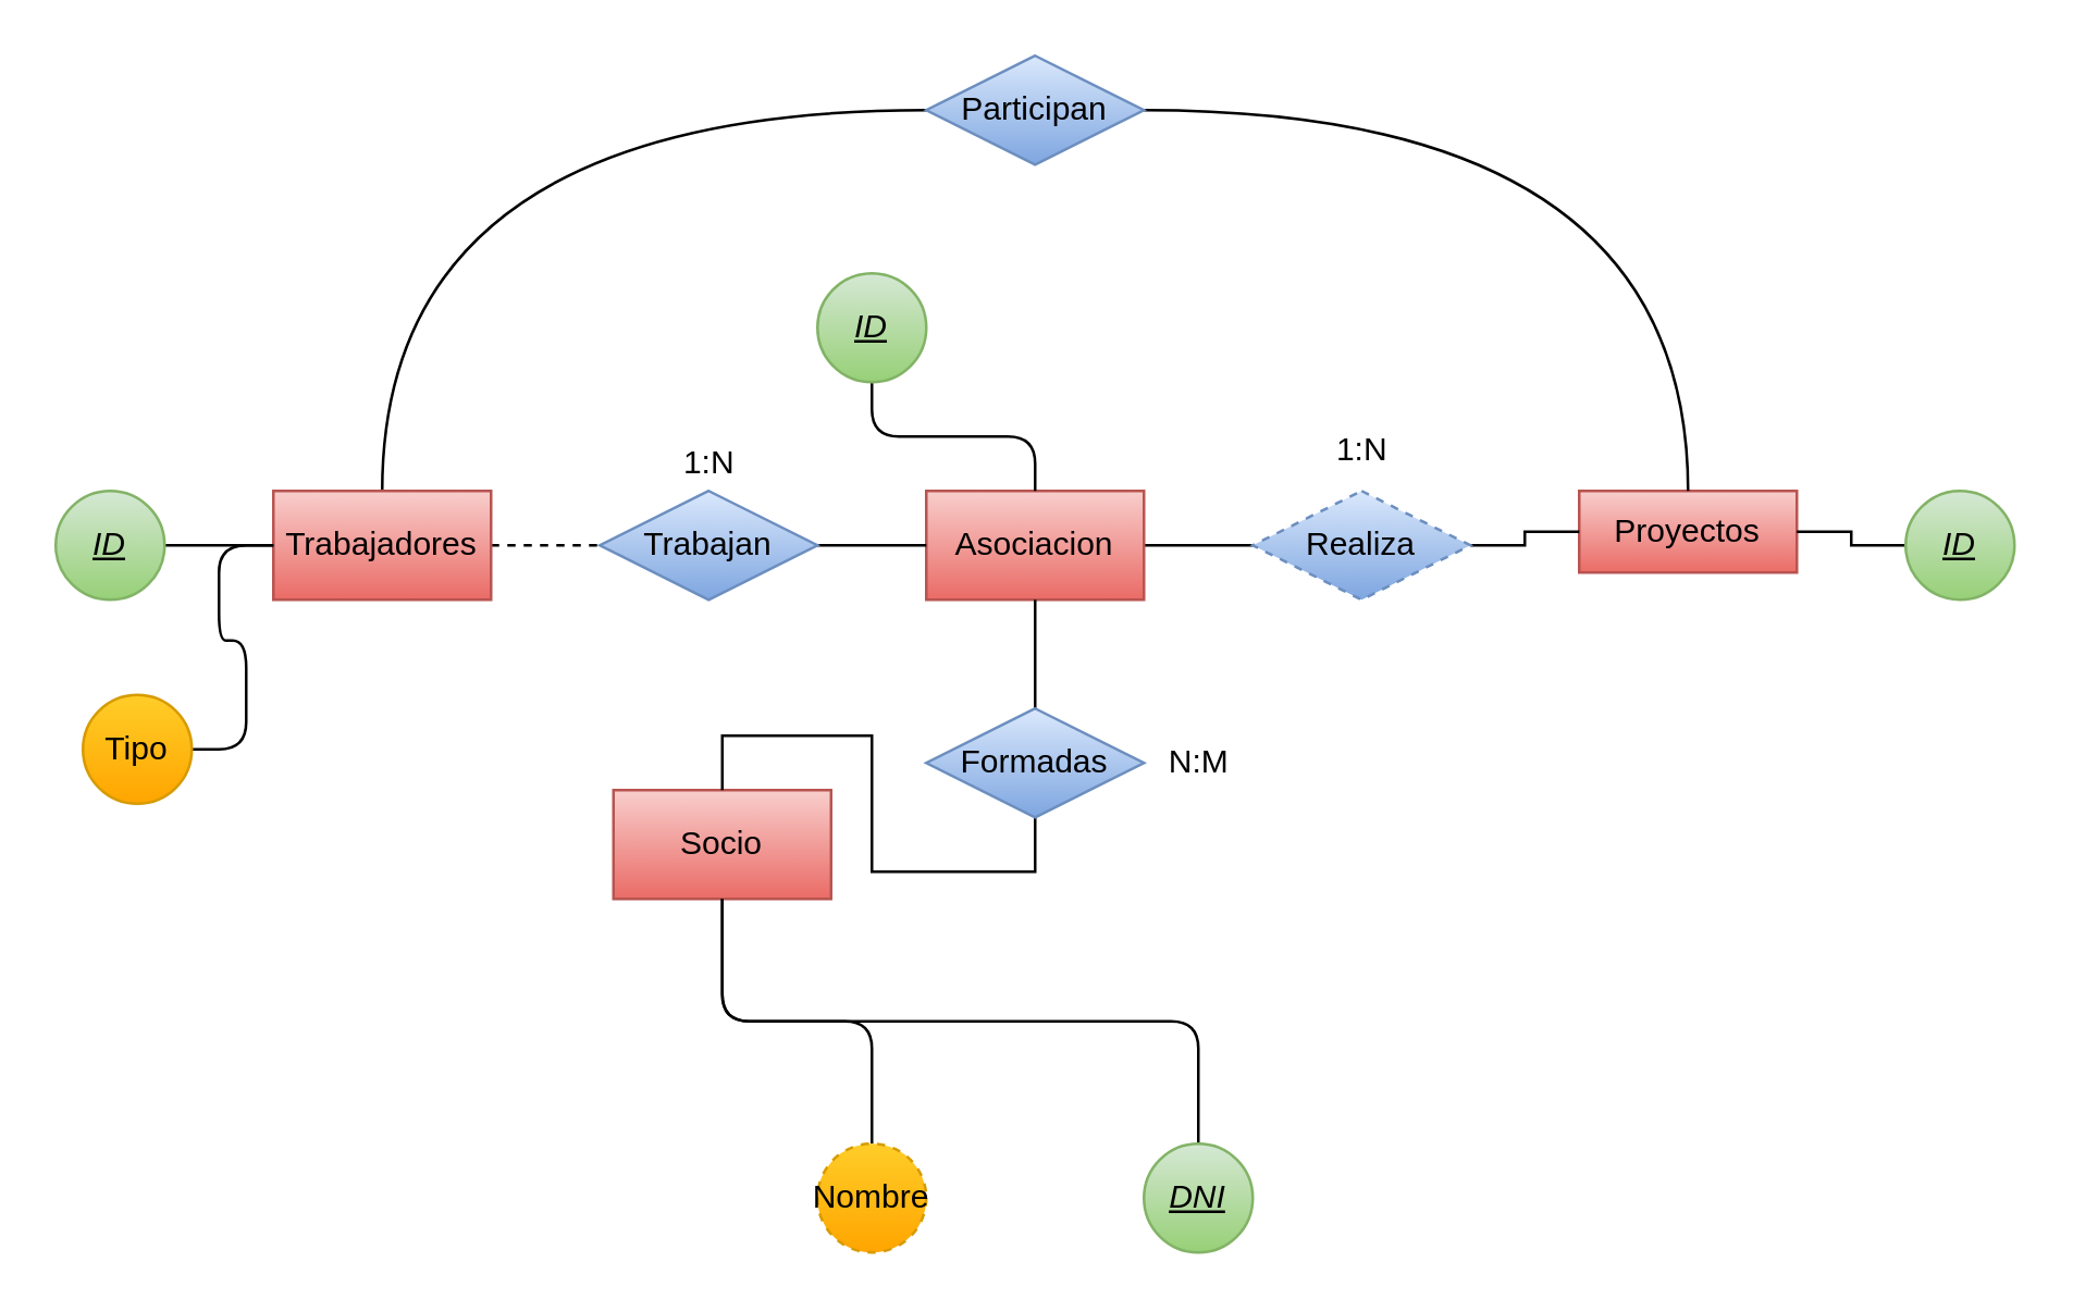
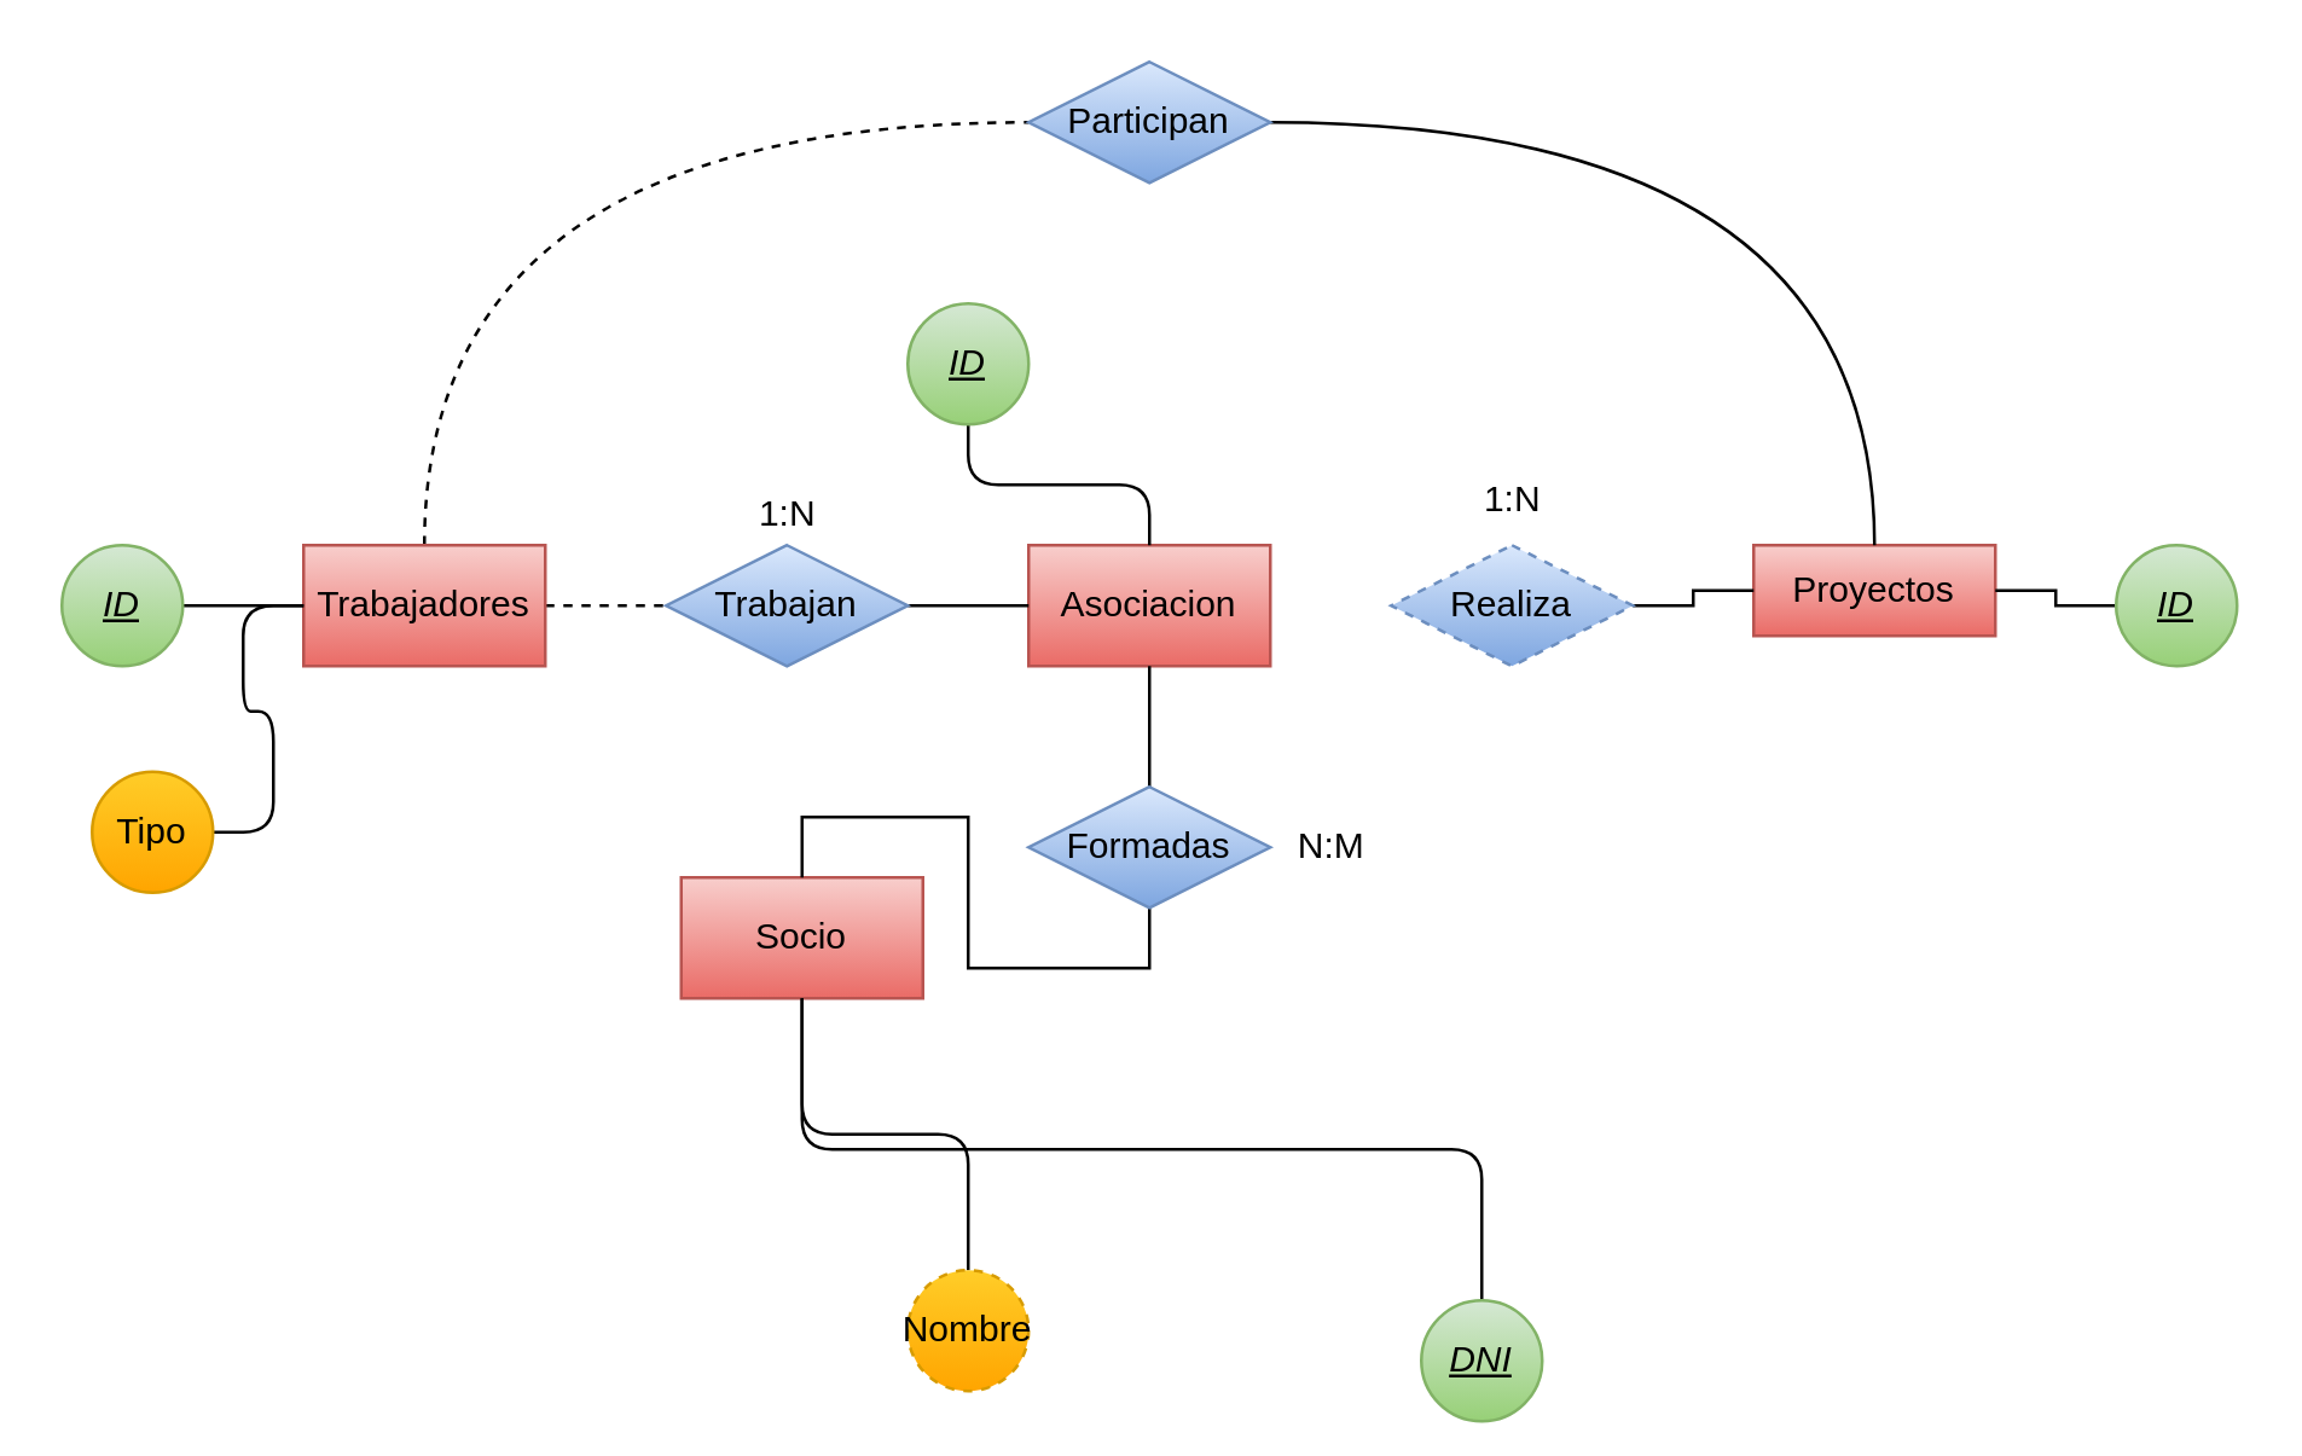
  <mxCell id="0" />
  <mxCell id="1" parent="0" />
- <mxCell id="2" style="edgeStyle=orthogonalEdgeStyle;rounded=0;orthogonalLoop=1;jettySize=auto;html=1;exitX=1;exitY=0.5;exitDx=0;exitDy=0;entryX=0;entryY=0.5;entryDx=0;entryDy=0;endArrow=none;endFill=0;" edge="1" parent="1" source="3" target="15"><mxGeometry relative="1" as="geometry" /></mxCell>
  <mxCell id="3" value="Asociacion" style="rounded=0;whiteSpace=wrap;html=1;fillColor=#f8cecc;gradientColor=#ea6b66;strokeColor=#b85450;" vertex="1" parent="1"><mxGeometry x="340" y="180" width="80" height="40" as="geometry" /></mxCell>
  <mxCell id="4" value="Socio" style="rounded=0;whiteSpace=wrap;html=1;fillColor=#f8cecc;gradientColor=#ea6b66;strokeColor=#b85450;" vertex="1" parent="1"><mxGeometry x="225" y="290" width="80" height="40" as="geometry" /></mxCell>
  <mxCell id="5" value="Proyectos" style="rounded=0;whiteSpace=wrap;html=1;fillColor=#f8cecc;gradientColor=#ea6b66;strokeColor=#b85450;" vertex="1" parent="1"><mxGeometry x="580" y="180" width="80" height="30" as="geometry" /></mxCell>
  <mxCell id="6" style="edgeStyle=orthogonalEdgeStyle;rounded=0;orthogonalLoop=1;jettySize=auto;html=1;exitX=1;exitY=0.5;exitDx=0;exitDy=0;entryX=0;entryY=0.5;entryDx=0;entryDy=0;endArrow=none;endFill=0;dashed=1;" edge="1" parent="1" source="8" target="10"><mxGeometry relative="1" as="geometry" /></mxCell>
- <mxCell id="7" style="edgeStyle=orthogonalEdgeStyle;rounded=0;orthogonalLoop=1;jettySize=auto;html=1;exitX=0.5;exitY=0;exitDx=0;exitDy=0;entryX=0;entryY=0.5;entryDx=0;entryDy=0;curved=1;endArrow=none;endFill=0;" edge="1" parent="1" source="8" target="31"><mxGeometry relative="1" as="geometry" /></mxCell>
+ <mxCell id="7" style="edgeStyle=orthogonalEdgeStyle;rounded=0;orthogonalLoop=1;jettySize=auto;html=1;exitX=0.5;exitY=0;exitDx=0;exitDy=0;entryX=0;entryY=0.5;entryDx=0;entryDy=0;curved=1;endArrow=none;endFill=0;dashed=1;" edge="1" parent="1" source="8" target="31"><mxGeometry relative="1" as="geometry" /></mxCell>
  <mxCell id="8" value="Trabajadores" style="rounded=0;whiteSpace=wrap;html=1;fillColor=#f8cecc;gradientColor=#ea6b66;strokeColor=#b85450;" vertex="1" parent="1"><mxGeometry x="100" y="180" width="80" height="40" as="geometry" /></mxCell>
  <mxCell id="9" style="edgeStyle=orthogonalEdgeStyle;rounded=0;orthogonalLoop=1;jettySize=auto;html=1;exitX=1;exitY=0.5;exitDx=0;exitDy=0;entryX=0;entryY=0.5;entryDx=0;entryDy=0;endArrow=none;endFill=0;" edge="1" parent="1" source="10" target="3"><mxGeometry relative="1" as="geometry" /></mxCell>
  <mxCell id="10" value="Trabajan" style="rhombus;whiteSpace=wrap;html=1;fillColor=#dae8fc;gradientColor=#7ea6e0;strokeColor=#6c8ebf;" vertex="1" parent="1"><mxGeometry x="220" y="180" width="80" height="40" as="geometry" /></mxCell>
  <mxCell id="11" style="edgeStyle=orthogonalEdgeStyle;rounded=0;orthogonalLoop=1;jettySize=auto;html=1;exitX=0.5;exitY=0;exitDx=0;exitDy=0;entryX=0.5;entryY=1;entryDx=0;entryDy=0;endArrow=none;endFill=0;" edge="1" parent="1" source="13" target="3"><mxGeometry relative="1" as="geometry" /></mxCell>
  <mxCell id="12" style="edgeStyle=orthogonalEdgeStyle;rounded=0;orthogonalLoop=1;jettySize=auto;html=1;exitX=0.5;exitY=1;exitDx=0;exitDy=0;entryX=0.5;entryY=0;entryDx=0;entryDy=0;endArrow=none;endFill=0;" edge="1" parent="1" source="13" target="4"><mxGeometry relative="1" as="geometry" /></mxCell>
  <mxCell id="13" value="Formadas" style="rhombus;whiteSpace=wrap;html=1;fillColor=#dae8fc;gradientColor=#7ea6e0;strokeColor=#6c8ebf;" vertex="1" parent="1"><mxGeometry x="340" y="260" width="80" height="40" as="geometry" /></mxCell>
  <mxCell id="14" style="edgeStyle=orthogonalEdgeStyle;rounded=0;orthogonalLoop=1;jettySize=auto;html=1;exitX=1;exitY=0.5;exitDx=0;exitDy=0;entryX=0;entryY=0.5;entryDx=0;entryDy=0;endArrow=none;endFill=0;" edge="1" parent="1" source="15" target="5"><mxGeometry relative="1" as="geometry" /></mxCell>
  <mxCell id="15" value="Realiza" style="rhombus;whiteSpace=wrap;html=1;fillColor=#dae8fc;gradientColor=#7ea6e0;strokeColor=#6c8ebf;dashed=1;" vertex="1" parent="1"><mxGeometry x="460" y="180" width="80" height="40" as="geometry" /></mxCell>
  <mxCell id="16" style="edgeStyle=orthogonalEdgeStyle;rounded=0;orthogonalLoop=1;jettySize=auto;html=1;exitX=0;exitY=0.5;exitDx=0;exitDy=0;endArrow=none;endFill=0;" edge="1" parent="1" source="17" target="5"><mxGeometry relative="1" as="geometry" /></mxCell>
  <mxCell id="17" value="&lt;u&gt;&lt;i&gt;ID&lt;/i&gt;&lt;/u&gt;" style="ellipse;whiteSpace=wrap;html=1;fillColor=#d5e8d4;gradientColor=#97d077;strokeColor=#82b366;" vertex="1" parent="1"><mxGeometry x="700" y="180" width="40" height="40" as="geometry" /></mxCell>
  <mxCell id="18" style="edgeStyle=orthogonalEdgeStyle;rounded=1;orthogonalLoop=1;jettySize=auto;html=1;exitX=0.5;exitY=1;exitDx=0;exitDy=0;entryX=0.5;entryY=0;entryDx=0;entryDy=0;endArrow=none;endFill=0;curved=0;" edge="1" parent="1" source="19" target="3"><mxGeometry relative="1" as="geometry" /></mxCell>
  <mxCell id="19" value="&lt;u&gt;&lt;i&gt;ID&lt;/i&gt;&lt;/u&gt;" style="ellipse;whiteSpace=wrap;html=1;fillColor=#d5e8d4;gradientColor=#97d077;strokeColor=#82b366;" vertex="1" parent="1"><mxGeometry x="300" y="100" width="40" height="40" as="geometry" /></mxCell>
  <mxCell id="20" style="edgeStyle=orthogonalEdgeStyle;rounded=0;orthogonalLoop=1;jettySize=auto;html=1;exitX=1;exitY=0.5;exitDx=0;exitDy=0;entryX=0;entryY=0.5;entryDx=0;entryDy=0;endArrow=none;endFill=0;" edge="1" parent="1" source="21" target="8"><mxGeometry relative="1" as="geometry" /></mxCell>
  <mxCell id="21" value="&lt;u&gt;&lt;i&gt;ID&lt;/i&gt;&lt;/u&gt;" style="ellipse;whiteSpace=wrap;html=1;fillColor=#d5e8d4;gradientColor=#97d077;strokeColor=#82b366;" vertex="1" parent="1"><mxGeometry x="20" y="180" width="40" height="40" as="geometry" /></mxCell>
  <mxCell id="22" style="edgeStyle=orthogonalEdgeStyle;rounded=1;orthogonalLoop=1;jettySize=auto;html=1;exitX=1;exitY=0.5;exitDx=0;exitDy=0;entryX=0;entryY=0.5;entryDx=0;entryDy=0;curved=0;endArrow=none;endFill=0;" edge="1" parent="1" source="23" target="8"><mxGeometry relative="1" as="geometry" /></mxCell>
  <mxCell id="23" value="Tipo" style="ellipse;whiteSpace=wrap;html=1;fillColor=#ffcd28;gradientColor=#ffa500;strokeColor=#d79b00;" vertex="1" parent="1"><mxGeometry x="30" y="255" width="40" height="40" as="geometry" /></mxCell>
  <mxCell id="24" style="edgeStyle=orthogonalEdgeStyle;rounded=1;orthogonalLoop=1;jettySize=auto;html=1;exitX=0.5;exitY=0;exitDx=0;exitDy=0;entryX=0.5;entryY=1;entryDx=0;entryDy=0;curved=0;endArrow=none;endFill=0;" edge="1" parent="1" source="25" target="4"><mxGeometry relative="1" as="geometry" /></mxCell>
- <mxCell id="25" value="&lt;u&gt;&lt;i&gt;DNI&lt;/i&gt;&lt;/u&gt;" style="ellipse;whiteSpace=wrap;html=1;fillColor=#d5e8d4;gradientColor=#97d077;strokeColor=#82b366;" vertex="1" parent="1"><mxGeometry x="420" y="420" width="40" height="40" as="geometry" /></mxCell>
+ <mxCell id="25" value="&lt;u&gt;&lt;i&gt;DNI&lt;/i&gt;&lt;/u&gt;" style="ellipse;whiteSpace=wrap;html=1;fillColor=#d5e8d4;gradientColor=#97d077;strokeColor=#82b366;" vertex="1" parent="1"><mxGeometry x="470" y="430" width="40" height="40" as="geometry" /></mxCell>
  <mxCell id="26" style="edgeStyle=orthogonalEdgeStyle;rounded=1;orthogonalLoop=1;jettySize=auto;html=1;exitX=0.5;exitY=0;exitDx=0;exitDy=0;entryX=0.5;entryY=1;entryDx=0;entryDy=0;endArrow=none;endFill=0;curved=0;" edge="1" parent="1" source="27" target="4"><mxGeometry relative="1" as="geometry" /></mxCell>
  <mxCell id="27" value="Nombre" style="ellipse;whiteSpace=wrap;html=1;fillColor=#ffcd28;gradientColor=#ffa500;strokeColor=#d79b00;dashed=1;" vertex="1" parent="1"><mxGeometry x="300" y="420" width="40" height="40" as="geometry" /></mxCell>
  <mxCell id="28" value="1:N" style="text;html=1;align=center;verticalAlign=middle;resizable=0;points=[];autosize=1;strokeColor=none;fillColor=none;" vertex="1" parent="1"><mxGeometry x="240" y="155" width="40" height="30" as="geometry" /></mxCell>
  <mxCell id="29" value="1:N" style="text;html=1;align=center;verticalAlign=middle;resizable=0;points=[];autosize=1;strokeColor=none;fillColor=none;" vertex="1" parent="1"><mxGeometry x="480" y="150" width="40" height="30" as="geometry" /></mxCell>
  <mxCell id="30" style="edgeStyle=orthogonalEdgeStyle;rounded=0;orthogonalLoop=1;jettySize=auto;html=1;exitX=1;exitY=0.5;exitDx=0;exitDy=0;curved=1;endArrow=none;endFill=0;" edge="1" parent="1" source="31" target="5"><mxGeometry relative="1" as="geometry" /></mxCell>
  <mxCell id="31" value="Participan" style="rhombus;whiteSpace=wrap;html=1;fillColor=#dae8fc;gradientColor=#7ea6e0;strokeColor=#6c8ebf;" vertex="1" parent="1"><mxGeometry x="340" y="20" width="80" height="40" as="geometry" /></mxCell>
  <mxCell id="32" value="N:M" style="text;html=1;align=center;verticalAlign=middle;resizable=0;points=[];autosize=1;strokeColor=none;fillColor=none;" vertex="1" parent="1"><mxGeometry x="415" y="265" width="50" height="30" as="geometry" /></mxCell>
